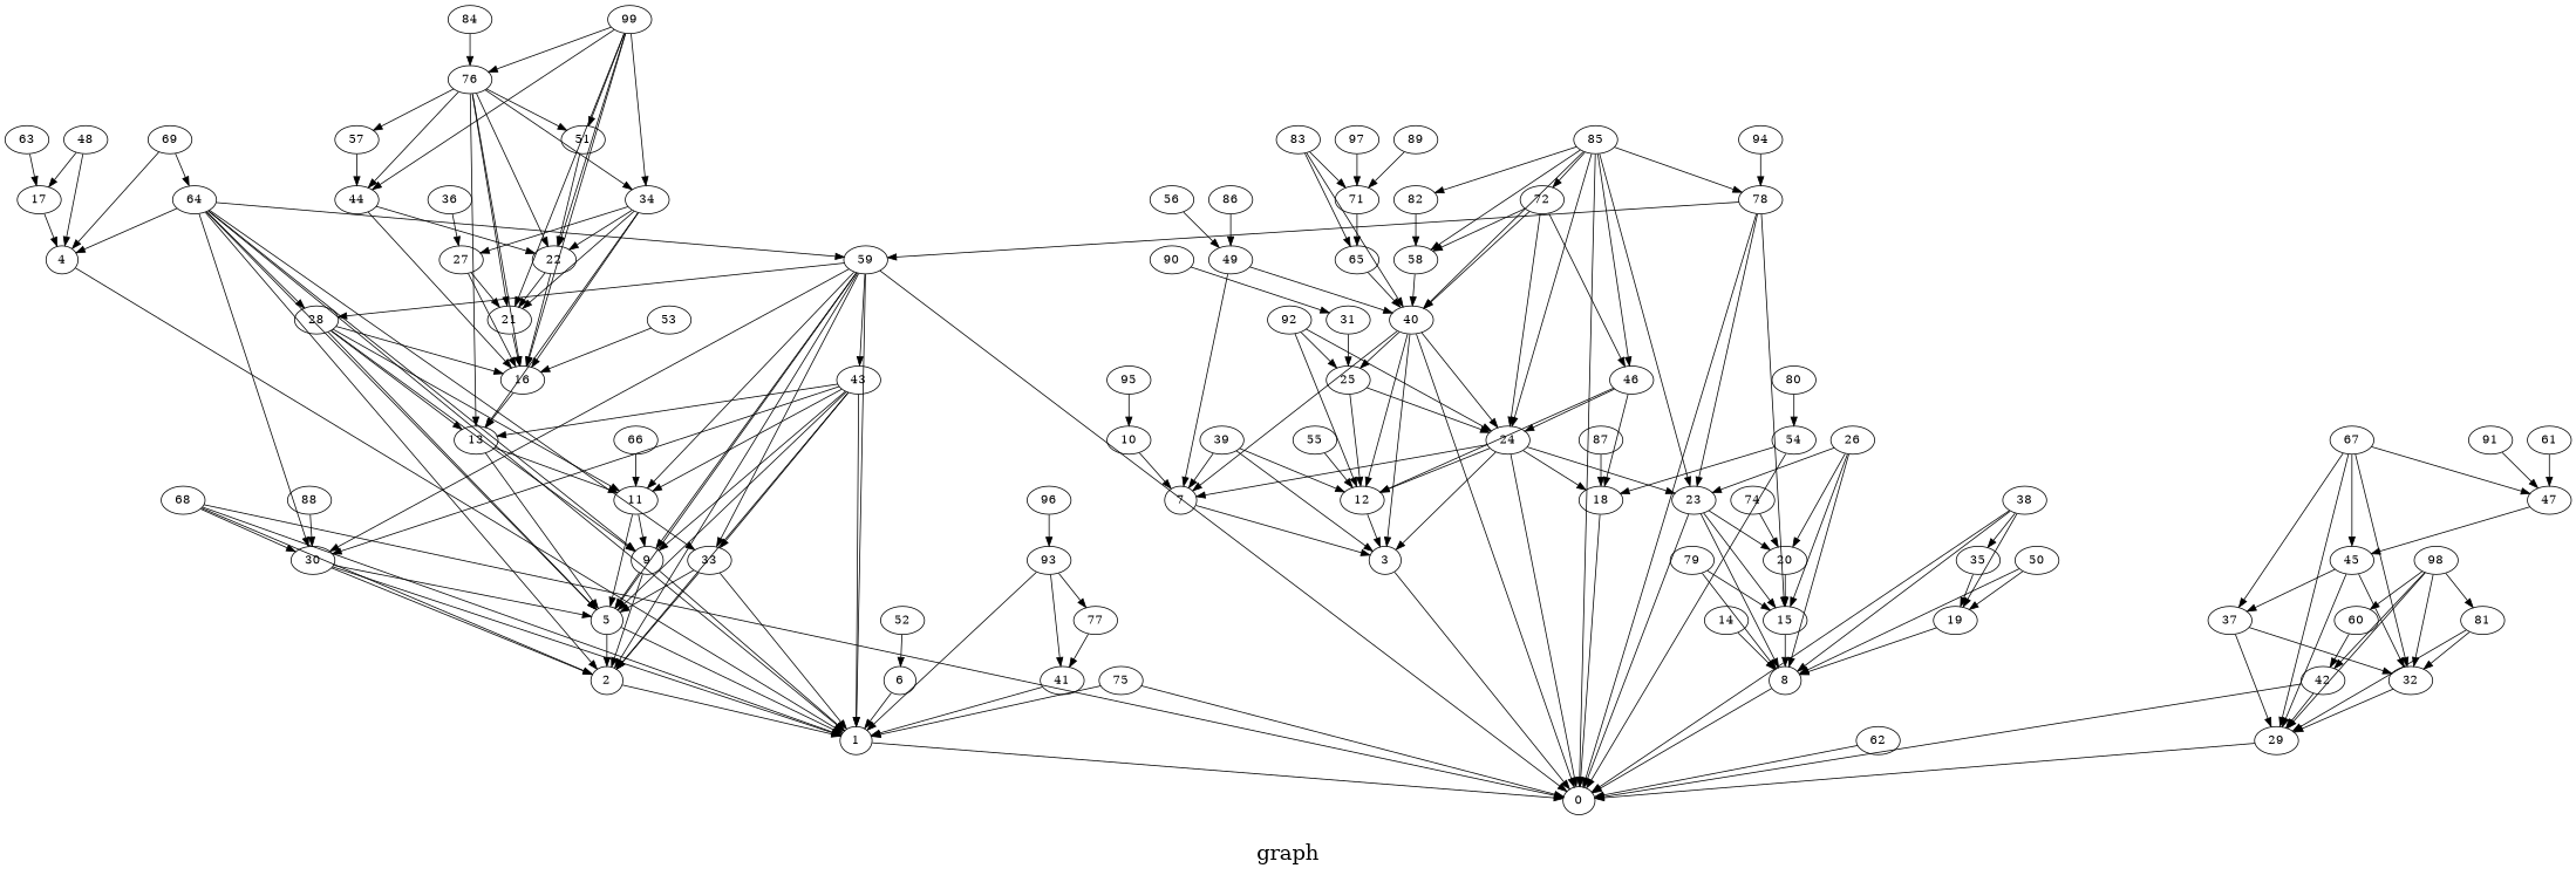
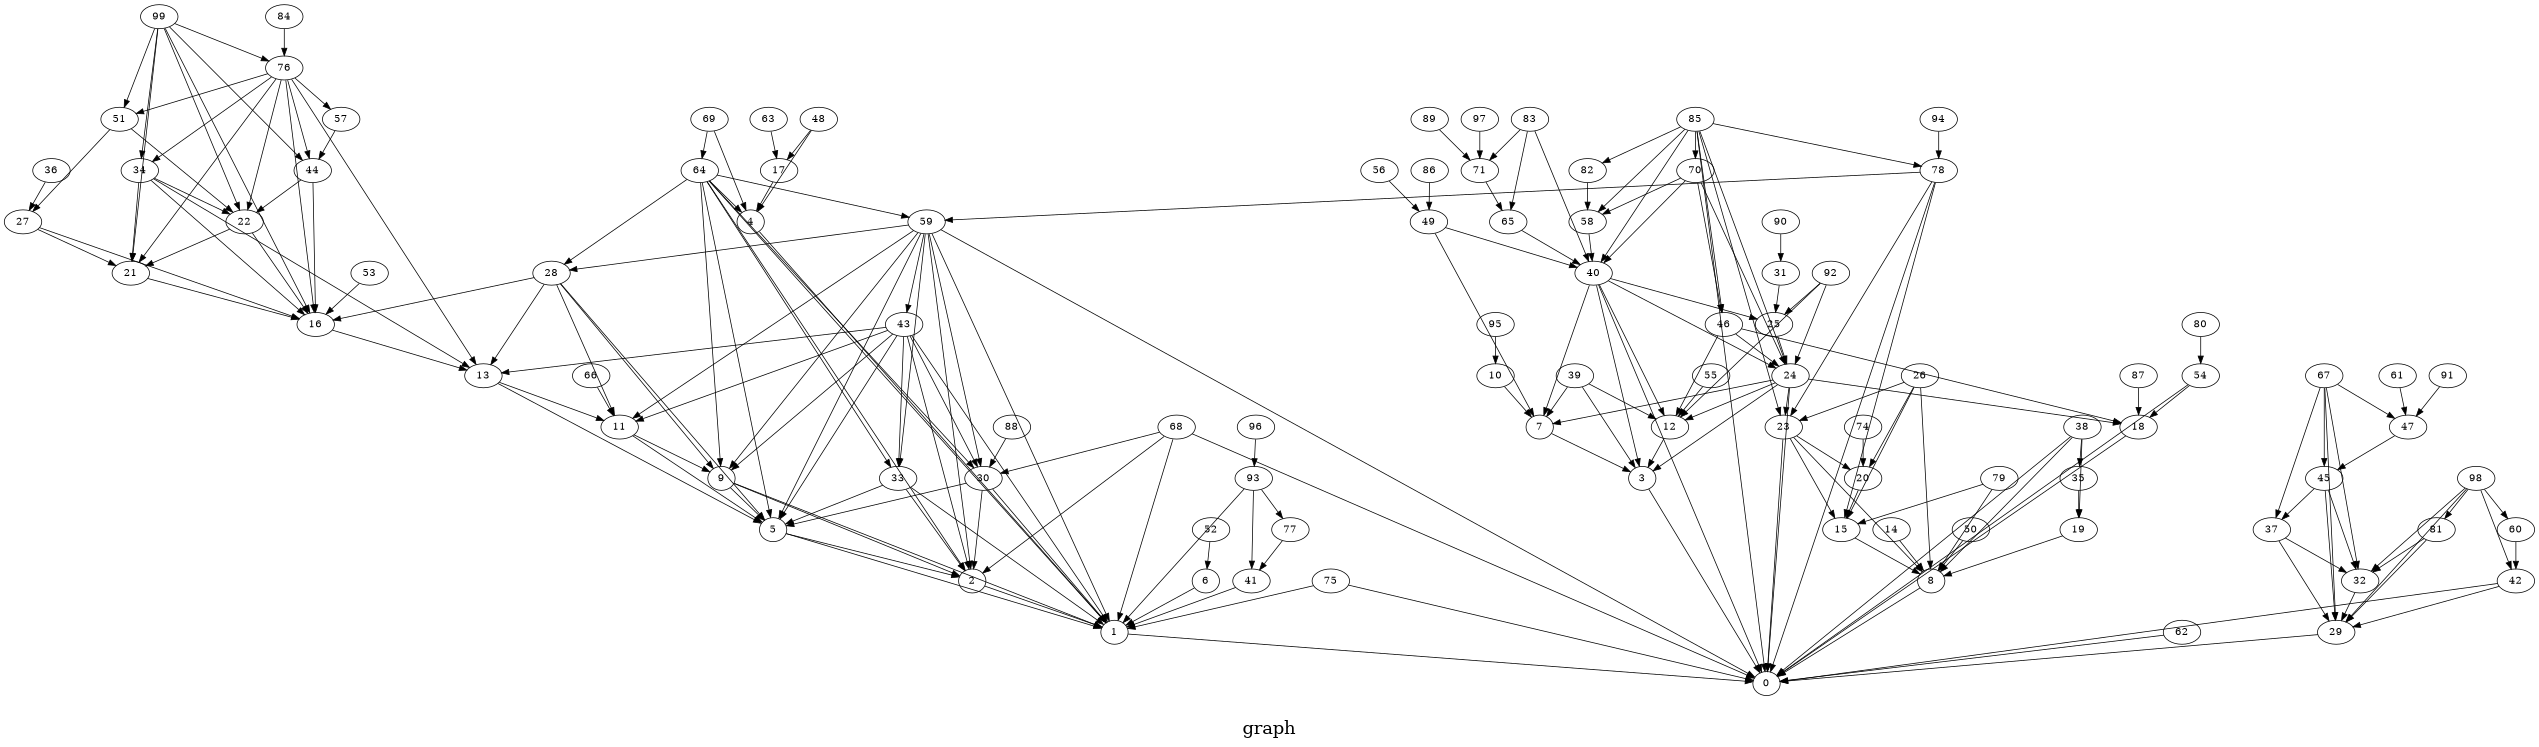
  digraph {
    fontsize=24
    label="\ngraph\n"
    splines=false
    node [shape=ellipse]
    1 [height=0.3 width=0.3]
    0 [height=0.3 width=0.3]
    2 [height=0.3 width=0.3]
    3 [height=0.3 width=0.3]
    4 [height=0.3 width=0.3]
    5 [height=0.3 width=0.3]
    6 [height=0.3 width=0.3]
    7 [height=0.3 width=0.3]
    8 [height=0.3 width=0.3]
    9 [height=0.3 width=0.3]
    10 [height=0.3 width=0.3]
    11 [height=0.3 width=0.3]
    12 [height=0.3 width=0.3]
    13 [height=0.3 width=0.3]
    14 [height=0.3 width=0.3]
    15 [height=0.3 width=0.3]
    16 [height=0.3 width=0.3]
    17 [height=0.3 width=0.3]
    18 [height=0.3 width=0.3]
    19 [height=0.3 width=0.3]
    20 [height=0.3 width=0.3]
    21 [height=0.3 width=0.3]
    22 [height=0.3 width=0.3]
    23 [height=0.3 width=0.3]
    24 [height=0.3 width=0.3]
    25 [height=0.3 width=0.3]
    26 [height=0.3 width=0.3]
    27 [height=0.3 width=0.3]
    28 [height=0.3 width=0.3]
    29 [height=0.3 width=0.3]
    30 [height=0.3 width=0.3]
    31 [height=0.3 width=0.3]
    32 [height=0.3 width=0.3]
    33 [height=0.3 width=0.3]
    34 [height=0.3 width=0.3]
    35 [height=0.3 width=0.3]
    36 [height=0.3 width=0.3]
    37 [height=0.3 width=0.3]
    38 [height=0.3 width=0.3]
    39 [height=0.3 width=0.3]
    40 [height=0.3 width=0.3]
    41 [height=0.3 width=0.3]
    42 [height=0.3 width=0.3]
    43 [height=0.3 width=0.3]
    44 [height=0.3 width=0.3]
    45 [height=0.3 width=0.3]
    46 [height=0.3 width=0.3]
    47 [height=0.3 width=0.3]
    48 [height=0.3 width=0.3]
    49 [height=0.3 width=0.3]
    50 [height=0.3 width=0.3]
    51 [height=0.3 width=0.3]
    52 [height=0.3 width=0.3]
    53 [height=0.3 width=0.3]
    54 [height=0.3 width=0.3]
    55 [height=0.3 width=0.3]
    56 [height=0.3 width=0.3]
    57 [height=0.3 width=0.3]
    58 [height=0.3 width=0.3]
    59 [height=0.3 width=0.3]
    60 [height=0.3 width=0.3]
    61 [height=0.3 width=0.3]
    62 [height=0.3 width=0.3]
    63 [height=0.3 width=0.3]
    64 [height=0.3 width=0.3]
    65 [height=0.3 width=0.3]
    66 [height=0.3 width=0.3]
    67 [height=0.3 width=0.3]
    68 [height=0.3 width=0.3]
    69 [height=0.3 width=0.3]
    71 [height=0.3 width=0.3]
-   72 [height=0.3 width=0.3]
+   72 [height=0.3 width=0.3 label=70]
    74 [height=0.3 width=0.3]
    75 [height=0.3 width=0.3]
    76 [height=0.3 width=0.3]
    77 [height=0.3 width=0.3]
    78 [height=0.3 width=0.3]
    79 [height=0.3 width=0.3]
    80 [height=0.3 width=0.3]
    81 [height=0.3 width=0.3]
    82 [height=0.3 width=0.3]
    83 [height=0.3 width=0.3]
    84 [height=0.3 width=0.3]
    85 [height=0.3 width=0.3]
    86 [height=0.3 width=0.3]
    87 [height=0.3 width=0.3]
    88 [height=0.3 width=0.3]
    89 [height=0.3 width=0.3]
    90 [height=0.3 width=0.3]
    91 [height=0.3 width=0.3]
    92 [height=0.3 width=0.3]
    93 [height=0.3 width=0.3]
    94 [height=0.3 width=0.3]
    95 [height=0.3 width=0.3]
    96 [height=0.3 width=0.3]
    97 [height=0.3 width=0.3]
    98 [height=0.3 width=0.3]
    99 [height=0.3 width=0.3]
    1 -> 0
    2 -> 1
    3 -> 0
    4 -> 1
    5 -> 1
    5 -> 2
    6 -> 1
    7 -> 3
    8 -> 0
    9 -> 1
    9 -> 2
    9 -> 5
    10 -> 7
    11 -> 5
    11 -> 9
    12 -> 3
    13 -> 5
    13 -> 11
    14 -> 8
    15 -> 8
    16 -> 13
    17 -> 4
    18 -> 0
    19 -> 8
    20 -> 15
    21 -> 16
    22 -> 16
    22 -> 21
    23 -> 0
    23 -> 8
    23 -> 15
    23 -> 20
    24 -> 0
    24 -> 3
    24 -> 7
    24 -> 12
    24 -> 18
    24 -> 23
-   25 -> 12
    25 -> 24
    26 -> 8
    26 -> 15
    26 -> 20
    26 -> 23
    27 -> 16
    27 -> 21
    28 -> 5
    28 -> 9
    28 -> 11
    28 -> 13
    28 -> 16
    29 -> 0
    30 -> 1
    30 -> 2
    30 -> 5
    31 -> 25
    32 -> 29
    33 -> 1
    33 -> 2
    33 -> 5
    34 -> 13
    34 -> 16
    34 -> 21
    34 -> 22
-   34 -> 27
+   51 -> 27
    35 -> 19
    36 -> 27
    37 -> 29
    37 -> 32
    38 -> 0
    38 -> 8
    38 -> 19
    38 -> 35
    39 -> 3
    39 -> 7
    39 -> 12
    40 -> 0
    40 -> 3
    40 -> 7
    40 -> 12
    40 -> 24
    40 -> 25
    41 -> 1
    42 -> 0
    42 -> 29
    43 -> 1
    43 -> 2
    43 -> 5
    43 -> 9
    43 -> 11
    43 -> 13
    43 -> 30
    43 -> 33
    44 -> 16
    44 -> 22
    45 -> 29
    45 -> 32
    45 -> 37
    46 -> 12
    46 -> 18
    46 -> 24
    47 -> 45
    48 -> 4
    48 -> 17
    49 -> 7
    49 -> 40
    50 -> 8
-   50 -> 19
    51 -> 22
    52 -> 6
    53 -> 16
    54 -> 0
    54 -> 18
    55 -> 12
    56 -> 49
    57 -> 44
    58 -> 40
    59 -> 1
    59 -> 0
    59 -> 2
    59 -> 5
    59 -> 9
    59 -> 11
    59 -> 28
    59 -> 30
    59 -> 33
    59 -> 43
    60 -> 42
    61 -> 47
    62 -> 0
    63 -> 17
    64 -> 1
    64 -> 2
    64 -> 4
    64 -> 5
    64 -> 9
    64 -> 28
    64 -> 30
    64 -> 33
    64 -> 59
    65 -> 40
    66 -> 11
    67 -> 29
    67 -> 32
    67 -> 37
    67 -> 45
    67 -> 47
    68 -> 1
    68 -> 0
    68 -> 2
    68 -> 30
    69 -> 4
    69 -> 64
    71 -> 65
    72 -> 24
    72 -> 40
    72 -> 46
    72 -> 58
    74 -> 20
    75 -> 1
    75 -> 0
    76 -> 13
    76 -> 16
    76 -> 21
    76 -> 22
    76 -> 34
    76 -> 44
    76 -> 51
    76 -> 57
    77 -> 41
    78 -> 0
    78 -> 15
    78 -> 23
    78 -> 59
    79 -> 8
    79 -> 15
    80 -> 54
    81 -> 29
    81 -> 32
    82 -> 58
    83 -> 40
    83 -> 65
    83 -> 71
    84 -> 76
    85 -> 0
    85 -> 23
    85 -> 24
    85 -> 40
    85 -> 46
    85 -> 58
    85 -> 72
    85 -> 78
    85 -> 82
    86 -> 49
    87 -> 18
    88 -> 30
    89 -> 71
    90 -> 31
    91 -> 47
    92 -> 12
    92 -> 24
    92 -> 25
    93 -> 1
    93 -> 41
    93 -> 77
    94 -> 78
    95 -> 10
    96 -> 93
    97 -> 71
    98 -> 29
    98 -> 32
    98 -> 42
    98 -> 60
    98 -> 81
    99 -> 16
    99 -> 21
    99 -> 22
    99 -> 34
    99 -> 44
    99 -> 51
    99 -> 76
  }
